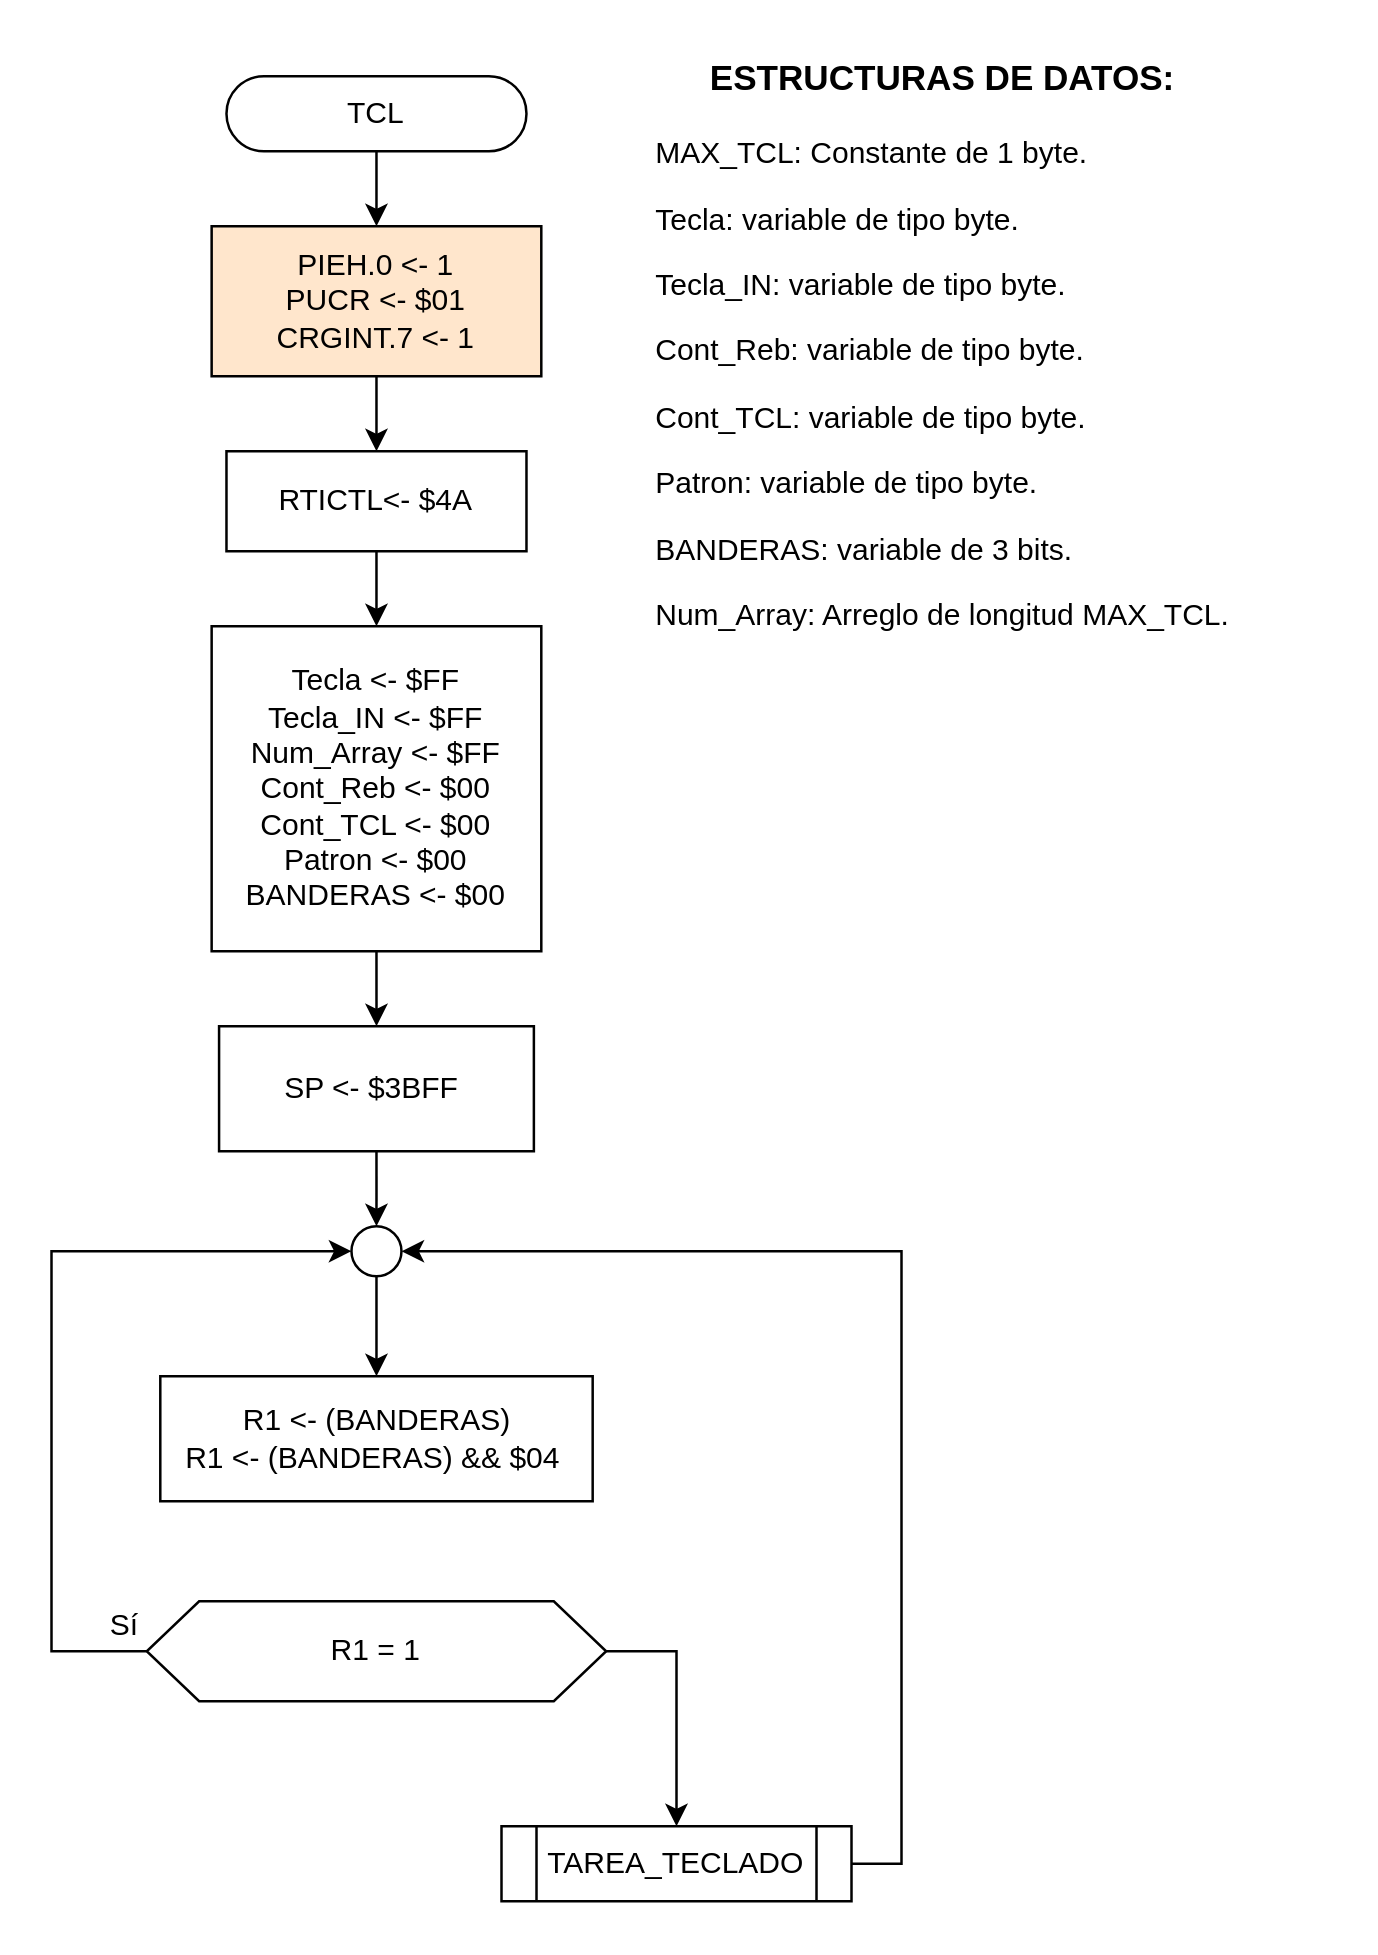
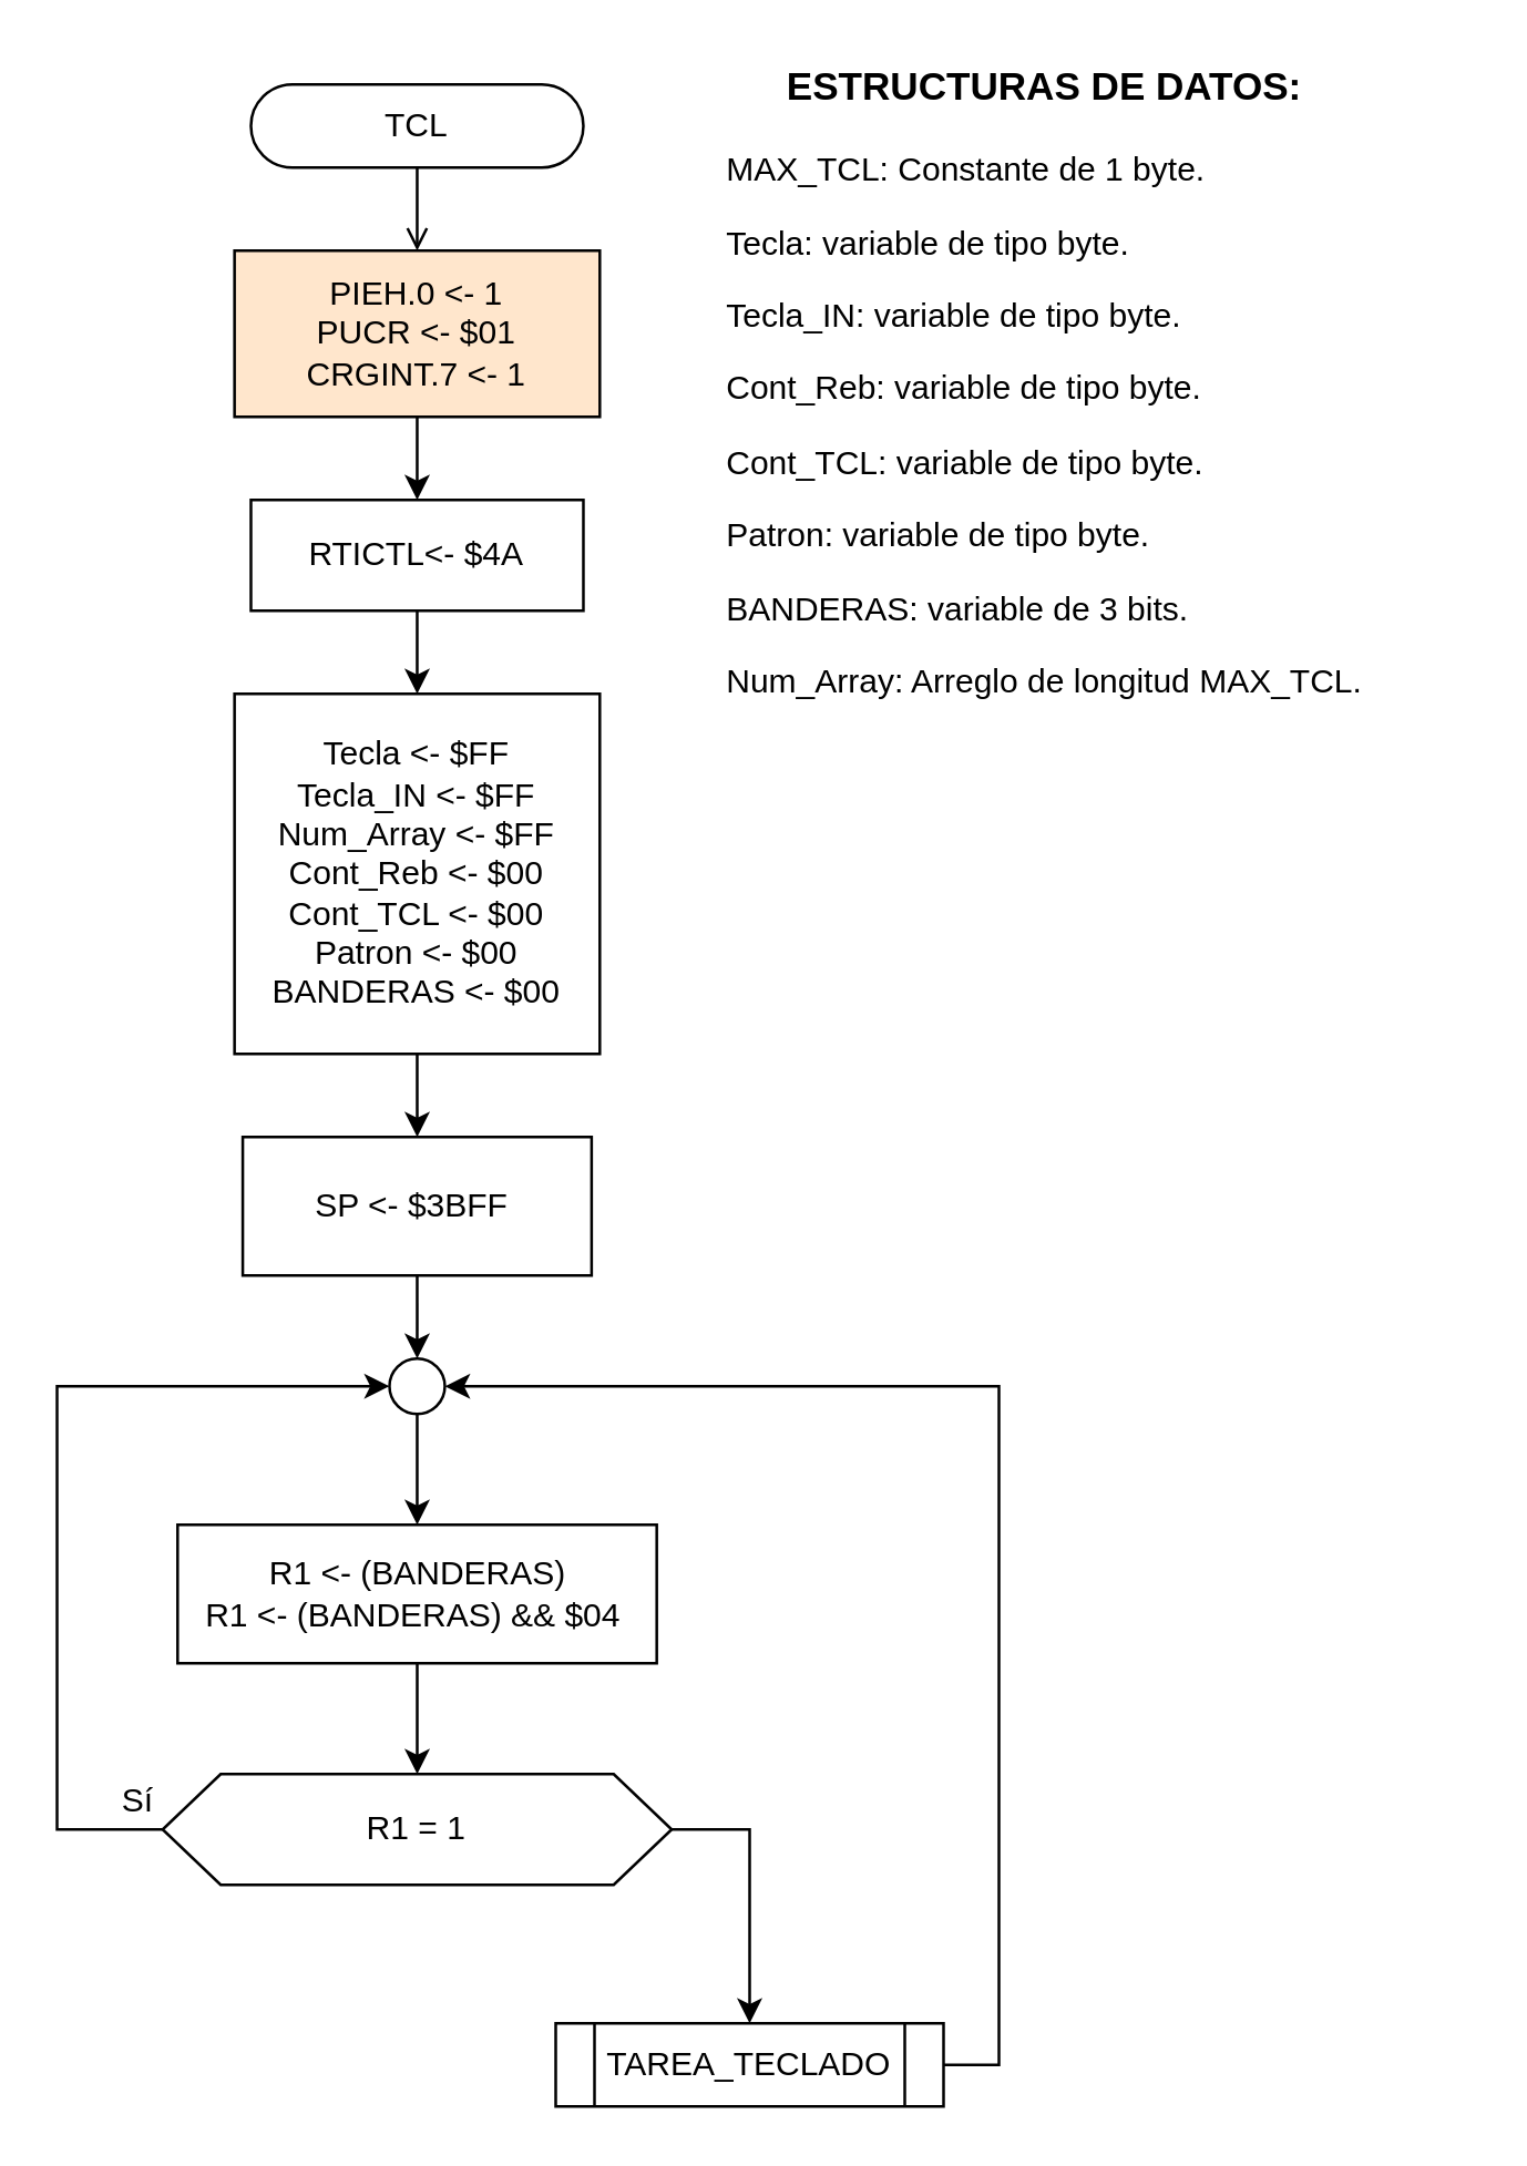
  <mxCell id="0" />
  <mxCell id="1" parent="0" />
- <mxCell id="2" style="edgeStyle=orthogonalEdgeStyle;rounded=0;orthogonalLoop=1;jettySize=auto;html=1;exitX=0.5;exitY=1;exitDx=0;exitDy=0;entryX=0.5;entryY=0;entryDx=0;entryDy=0;" parent="1" source="3" target="5" edge="1"><mxGeometry relative="1" as="geometry" /></mxCell>
+ <mxCell id="2" style="edgeStyle=orthogonalEdgeStyle;rounded=0;orthogonalLoop=1;jettySize=auto;html=1;exitX=0.5;exitY=1;exitDx=0;exitDy=0;entryX=0.5;entryY=0;entryDx=0;entryDy=0;endArrow=open;" parent="1" source="3" target="5" edge="1"><mxGeometry relative="1" as="geometry" /></mxCell>
  <mxCell id="3" value="TCL" style="rounded=1;whiteSpace=wrap;html=1;fontSize=12;glass=0;strokeWidth=1;shadow=0;arcSize=50;" parent="1" vertex="1"><mxGeometry x="89.99" y="30" width="120" height="30" as="geometry" /></mxCell>
  <mxCell id="4" style="edgeStyle=orthogonalEdgeStyle;rounded=0;orthogonalLoop=1;jettySize=auto;html=1;exitX=0.5;exitY=1;exitDx=0;exitDy=0;entryX=0.5;entryY=0;entryDx=0;entryDy=0;" parent="1" source="5" target="7" edge="1"><mxGeometry relative="1" as="geometry" /></mxCell>
  <mxCell id="5" value="PIEH.0 &amp;lt;- 1&lt;br&gt;PUCR &amp;lt;- $01&lt;br&gt;CRGINT.7 &amp;lt;- 1&lt;br&gt;" style="rounded=0;whiteSpace=wrap;html=1;fillColor=#ffe6cc;" parent="1" vertex="1"><mxGeometry x="84.06" y="90" width="131.86" height="60" as="geometry" /></mxCell>
  <mxCell id="6" style="edgeStyle=orthogonalEdgeStyle;rounded=0;orthogonalLoop=1;jettySize=auto;html=1;exitX=0.5;exitY=1;exitDx=0;exitDy=0;entryX=0.5;entryY=0;entryDx=0;entryDy=0;" parent="1" source="7" target="9" edge="1"><mxGeometry relative="1" as="geometry" /></mxCell>
  <mxCell id="7" value="&lt;span&gt;RTICTL&amp;lt;- $4A&lt;/span&gt;" style="rounded=0;whiteSpace=wrap;html=1;" parent="1" vertex="1"><mxGeometry x="89.99" y="180" width="120" height="40" as="geometry" /></mxCell>
  <mxCell id="8" style="edgeStyle=orthogonalEdgeStyle;rounded=0;orthogonalLoop=1;jettySize=auto;html=1;exitX=0.5;exitY=1;exitDx=0;exitDy=0;" parent="1" source="9" target="11" edge="1"><mxGeometry relative="1" as="geometry" /></mxCell>
  <mxCell id="9" value="Tecla &amp;lt;- $FF&lt;br&gt;Tecla_IN &amp;lt;- $FF&lt;br&gt;Num_Array &amp;lt;- $FF&lt;br&gt;Cont_Reb &amp;lt;- $00&lt;br&gt;Cont_TCL &amp;lt;- $00&lt;br&gt;Patron &amp;lt;- $00&lt;br&gt;BANDERAS &amp;lt;- $00" style="rounded=0;whiteSpace=wrap;html=1;" parent="1" vertex="1"><mxGeometry x="84.06" y="250" width="131.86" height="130" as="geometry" /></mxCell>
  <mxCell id="10" style="edgeStyle=orthogonalEdgeStyle;rounded=0;orthogonalLoop=1;jettySize=auto;html=1;exitX=0.5;exitY=1;exitDx=0;exitDy=0;" parent="1" source="11" target="13" edge="1"><mxGeometry relative="1" as="geometry" /></mxCell>
  <mxCell id="11" value="SP &amp;lt;-&amp;nbsp;$3BFF&amp;nbsp;" style="rounded=0;whiteSpace=wrap;html=1;" parent="1" vertex="1"><mxGeometry x="87.03" y="410" width="125.92" height="50" as="geometry" /></mxCell>
  <mxCell id="12" style="edgeStyle=orthogonalEdgeStyle;rounded=0;orthogonalLoop=1;jettySize=auto;html=1;exitX=0.5;exitY=1;exitDx=0;exitDy=0;entryX=0.5;entryY=0;entryDx=0;entryDy=0;" parent="1" source="13" target="21" edge="1"><mxGeometry relative="1" as="geometry" /></mxCell>
  <mxCell id="13" value="" style="ellipse;whiteSpace=wrap;html=1;aspect=fixed;" parent="1" vertex="1"><mxGeometry x="139.99" y="490" width="20" height="20" as="geometry" /></mxCell>
  <mxCell id="14" style="edgeStyle=orthogonalEdgeStyle;rounded=0;orthogonalLoop=1;jettySize=auto;html=1;exitX=1;exitY=0.5;exitDx=0;exitDy=0;entryX=0.5;entryY=0;entryDx=0;entryDy=0;" parent="1" source="16" target="18" edge="1"><mxGeometry relative="1" as="geometry" /></mxCell>
  <mxCell id="15" style="edgeStyle=orthogonalEdgeStyle;rounded=0;orthogonalLoop=1;jettySize=auto;html=1;exitX=0;exitY=0.5;exitDx=0;exitDy=0;entryX=0;entryY=0.5;entryDx=0;entryDy=0;" parent="1" source="16" target="13" edge="1"><mxGeometry relative="1" as="geometry"><Array as="points"><mxPoint x="20" y="660" /><mxPoint x="20" y="500" /></Array></mxGeometry></mxCell>
  <mxCell id="16" value="R1 = 1" style="shape=hexagon;perimeter=hexagonPerimeter2;whiteSpace=wrap;html=1;size=0.114;" parent="1" vertex="1"><mxGeometry x="58.11" y="640" width="183.76" height="40" as="geometry" /></mxCell>
  <mxCell id="17" style="edgeStyle=orthogonalEdgeStyle;rounded=0;orthogonalLoop=1;jettySize=auto;html=1;exitX=1;exitY=0.5;exitDx=0;exitDy=0;entryX=1;entryY=0.5;entryDx=0;entryDy=0;" parent="1" source="18" target="13" edge="1"><mxGeometry relative="1" as="geometry"><Array as="points"><mxPoint x="360" y="745" /><mxPoint x="360" y="500" /></Array></mxGeometry></mxCell>
  <mxCell id="18" value="TAREA_TECLADO" style="shape=process;whiteSpace=wrap;html=1;backgroundOutline=1;" parent="1" vertex="1"><mxGeometry x="200" y="730" width="140" height="30" as="geometry" /></mxCell>
  <mxCell id="19" value="Sí" style="text;html=1;align=center;verticalAlign=middle;resizable=0;points=[];autosize=1;" parent="1" vertex="1"><mxGeometry x="33.52" y="640" width="30" height="20" as="geometry" /></mxCell>
+ <mxCell id="20" style="edgeStyle=orthogonalEdgeStyle;rounded=0;orthogonalLoop=1;jettySize=auto;html=1;exitX=0.5;exitY=1;exitDx=0;exitDy=0;" parent="1" source="21" target="16" edge="1"><mxGeometry relative="1" as="geometry" /></mxCell>
  <mxCell id="21" value="R1 &amp;lt;- (BANDERAS)&lt;br&gt;R1 &amp;lt;- (BANDERAS) &amp;amp;&amp;amp; $04&amp;nbsp;" style="rounded=0;whiteSpace=wrap;html=1;" parent="1" vertex="1"><mxGeometry x="63.52" y="550" width="172.95" height="50" as="geometry" /></mxCell>
  <mxCell id="22" value="&lt;h3 style=&quot;text-align: center&quot;&gt;ESTRUCTURAS DE DATOS:&lt;/h3&gt;&lt;p&gt;MAX_TCL: Constante de 1 byte.&lt;/p&gt;&lt;p&gt;Tecla: variable de tipo byte.&lt;/p&gt;&lt;p&gt;Tecla_IN: variable de tipo byte.&lt;/p&gt;&lt;p&gt;Cont_Reb: variable de tipo byte.&lt;br&gt;&lt;/p&gt;&lt;p&gt;Cont_TCL: variable de tipo byte.&lt;/p&gt;&lt;p&gt;Patron: variable de tipo byte.&lt;br&gt;&lt;/p&gt;&lt;p&gt;BANDERAS: variable de 3 bits.&lt;/p&gt;&lt;p&gt;Num_Array: Arreglo de longitud MAX_TCL.&lt;/p&gt;&lt;p&gt;&lt;br&gt;&lt;/p&gt;&lt;p&gt;&lt;/p&gt;" style="text;html=1;strokeColor=none;fillColor=none;align=left;verticalAlign=middle;whiteSpace=wrap;rounded=0;" parent="1" vertex="1"><mxGeometry x="260" y="20" width="268.68" height="260" as="geometry" /></mxCell>
